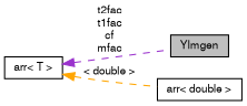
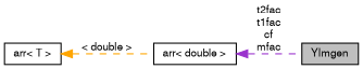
  digraph {
    rankdir=LR
    node [color=black fontname=FreeSans fontsize=10 shape=record]
    edge [dir=back fontname=FreeSans fontsize=10 labelfontname=FreeSans labelfontsize=10 style=dashed]
    n1 [fillcolor=grey75 fontcolor=black height=0.2 label=Ylmgen style=filled width=0.4]
    n2 [height=0.2 label="arr\< double \>" width=0.4]
    n3 [height=0.2 label="arr\< T \>" width=0.4]
-   n3 -> n1 [color=darkorchid3 label="t2fac\nt1fac\ncf\nmfac"]
+   n2 -> n1 [color=darkorchid3 label="t2fac\nt1fac\ncf\nmfac"]
    n3 -> n2 [color=orange label="\< double \>"]
  }
